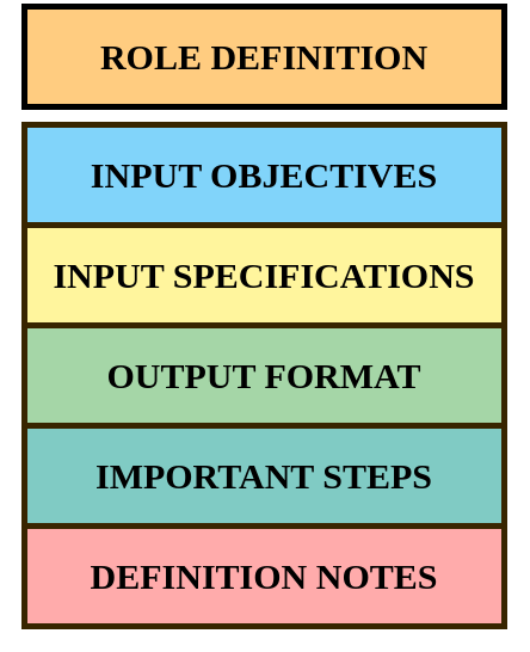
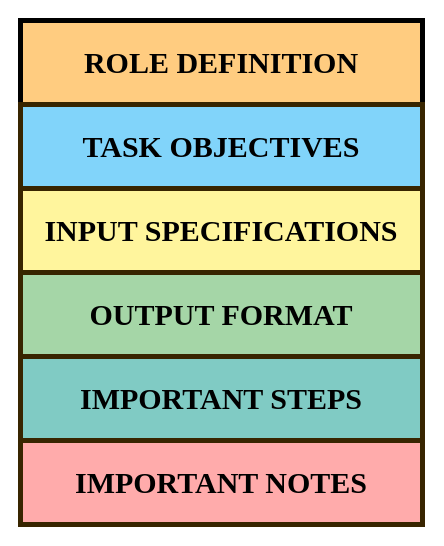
  <mxCell id="0" />
  <mxCell id="1" parent="0" />
- <mxCell id="2" value="&lt;font data-font-src=&quot;https://fonts.googleapis.com/css?family=Nunito&quot; face=&quot;Nunito&quot;&gt;&lt;b&gt;ROLE DEFINITION&lt;/b&gt;&lt;/font&gt;" style="rounded=0;whiteSpace=wrap;html=1;strokeWidth=5;fillColor=#FFCC80;strokeColor=#000000;fontSize=30;" vertex="1" parent="1"><mxGeometry x="20" y="5" width="402" height="84" as="geometry" /></mxCell>
- <mxCell id="3" value="&lt;font data-font-src=&quot;https://fonts.googleapis.com/css?family=Nunito&quot; face=&quot;Nunito&quot;&gt;&lt;b&gt;INPUT OBJECTIVES&lt;/b&gt;&lt;/font&gt;" style="rounded=0;whiteSpace=wrap;html=1;strokeWidth=5;fillColor=#81D4FA;strokeColor=#382500;fontSize=30;" vertex="1" parent="1"><mxGeometry x="20" y="104" width="402" height="84" as="geometry" /></mxCell>
+ <mxCell id="2" value="&lt;font data-font-src=&quot;https://fonts.googleapis.com/css?family=Nunito&quot; face=&quot;Nunito&quot;&gt;&lt;b&gt;ROLE DEFINITION&lt;/b&gt;&lt;/font&gt;" style="rounded=0;whiteSpace=wrap;html=1;strokeWidth=5;fillColor=#FFCC80;strokeColor=#000000;fontSize=30;" vertex="1" parent="1"><mxGeometry x="20" y="20" width="402" height="84" as="geometry" /></mxCell>
+ <mxCell id="3" value="&lt;font data-font-src=&quot;https://fonts.googleapis.com/css?family=Nunito&quot; face=&quot;Nunito&quot;&gt;&lt;b&gt;TASK OBJECTIVES&lt;/b&gt;&lt;/font&gt;" style="rounded=0;whiteSpace=wrap;html=1;strokeWidth=5;fillColor=#81D4FA;strokeColor=#382500;fontSize=30;" vertex="1" parent="1"><mxGeometry x="20" y="104" width="402" height="84" as="geometry" /></mxCell>
  <mxCell id="4" value="&lt;font data-font-src=&quot;https://fonts.googleapis.com/css?family=Nunito&quot; face=&quot;Nunito&quot;&gt;&lt;b&gt;INPUT SPECIFICATIONS&lt;/b&gt;&lt;/font&gt;" style="rounded=0;whiteSpace=wrap;html=1;strokeWidth=5;fillColor=#FFF59D;strokeColor=#382500;fontSize=30;" vertex="1" parent="1"><mxGeometry x="20" y="188" width="402" height="84" as="geometry" /></mxCell>
  <mxCell id="5" value="&lt;span&gt;&lt;font data-font-src=&quot;https://fonts.googleapis.com/css?family=Nunito&quot; face=&quot;Nunito&quot;&gt;&lt;b&gt;OUTPUT FORMAT&lt;/b&gt;&lt;/font&gt;&lt;/span&gt;" style="rounded=0;whiteSpace=wrap;html=1;strokeWidth=5;fillColor=#A5D6A7;strokeColor=#382500;fontSize=30;" vertex="1" parent="1"><mxGeometry x="20" y="272" width="402" height="84" as="geometry" /></mxCell>
  <mxCell id="6" value="&lt;span&gt;&lt;font data-font-src=&quot;https://fonts.googleapis.com/css?family=Nunito&quot; face=&quot;Nunito&quot;&gt;&lt;b&gt;IMPORTANT STEPS&lt;/b&gt;&lt;/font&gt;&lt;/span&gt;" style="rounded=0;whiteSpace=wrap;html=1;strokeWidth=5;fillColor=#80CBC4;strokeColor=#382500;fontSize=30;" vertex="1" parent="1"><mxGeometry x="20" y="356" width="402" height="84" as="geometry" /></mxCell>
- <mxCell id="7" value="&lt;span&gt;&lt;font data-font-src=&quot;https://fonts.googleapis.com/css?family=Nunito&quot; face=&quot;Nunito&quot;&gt;&lt;b&gt;DEFINITION NOTES&lt;/b&gt;&lt;/font&gt;&lt;/span&gt;" style="rounded=0;whiteSpace=wrap;html=1;strokeWidth=5;fillColor=#FFABAB;strokeColor=#382500;fontSize=30;" vertex="1" parent="1"><mxGeometry x="20" y="440" width="402" height="84" as="geometry" /></mxCell>
+ <mxCell id="7" value="&lt;span&gt;&lt;font data-font-src=&quot;https://fonts.googleapis.com/css?family=Nunito&quot; face=&quot;Nunito&quot;&gt;&lt;b&gt;IMPORTANT NOTES&lt;/b&gt;&lt;/font&gt;&lt;/span&gt;" style="rounded=0;whiteSpace=wrap;html=1;strokeWidth=5;fillColor=#FFABAB;strokeColor=#382500;fontSize=30;" vertex="1" parent="1"><mxGeometry x="20" y="440" width="402" height="84" as="geometry" /></mxCell>
